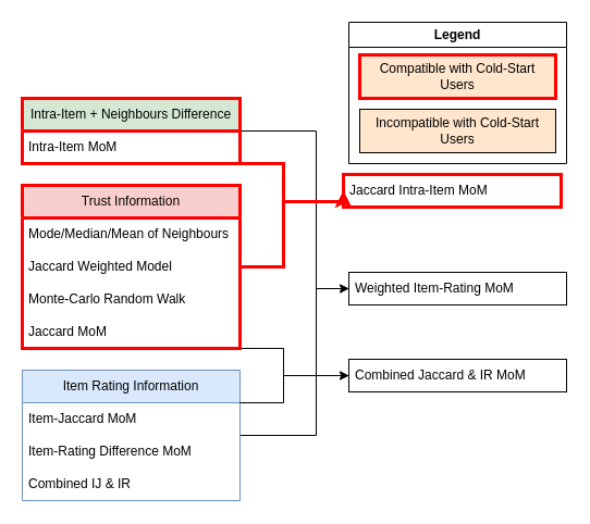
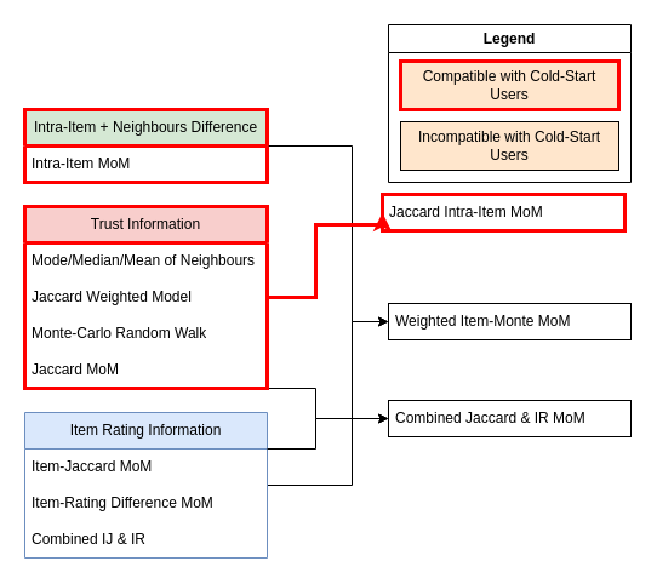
  <mxCell id="0" />
  <mxCell id="1" parent="0" />
  <mxCell id="2" style="edgeStyle=orthogonalEdgeStyle;rounded=0;orthogonalLoop=1;jettySize=auto;html=1;entryX=0;entryY=0.5;entryDx=0;entryDy=0;" edge="1" parent="1" source="4" target="17"><mxGeometry relative="1" as="geometry"><Array as="points"><mxPoint x="290" y="120" /><mxPoint x="290" y="265" /></Array></mxGeometry></mxCell>
- <mxCell id="3" style="edgeStyle=orthogonalEdgeStyle;rounded=0;orthogonalLoop=1;jettySize=auto;html=1;entryX=0;entryY=0.5;entryDx=0;entryDy=0;strokeWidth=3;strokeColor=#FF0000;" edge="1" parent="1" source="4" target="18"><mxGeometry relative="1" as="geometry"><Array as="points"><mxPoint x="260" y="150" /><mxPoint x="260" y="185" /></Array></mxGeometry></mxCell>
  <mxCell id="4" value="Intra-Item + Neighbours Difference" style="swimlane;fontStyle=0;childLayout=stackLayout;horizontal=1;startSize=30;horizontalStack=0;resizeParent=1;resizeParentMax=0;resizeLast=0;collapsible=1;marginBottom=0;whiteSpace=wrap;html=1;fillColor=#d5e8d4;strokeColor=#FF0000;strokeWidth=3;" vertex="1" parent="1"><mxGeometry x="20" y="90" width="200" height="60" as="geometry" /></mxCell>
  <mxCell id="5" value="Intra-Item MoM" style="text;strokeColor=none;fillColor=none;align=left;verticalAlign=middle;spacingLeft=4;spacingRight=4;overflow=hidden;points=[[0,0.5],[1,0.5]];portConstraint=eastwest;rotatable=0;whiteSpace=wrap;html=1;" vertex="1" parent="4"><mxGeometry y="30" width="200" height="30" as="geometry" /></mxCell>
  <mxCell id="6" style="edgeStyle=orthogonalEdgeStyle;rounded=0;orthogonalLoop=1;jettySize=auto;html=1;entryX=0;entryY=0.5;entryDx=0;entryDy=0;" edge="1" parent="1" source="7" target="20"><mxGeometry relative="1" as="geometry"><Array as="points"><mxPoint x="260" y="320" /><mxPoint x="260" y="345" /></Array></mxGeometry></mxCell>
  <mxCell id="7" value="Trust Information" style="swimlane;fontStyle=0;childLayout=stackLayout;horizontal=1;startSize=30;horizontalStack=0;resizeParent=1;resizeParentMax=0;resizeLast=0;collapsible=1;marginBottom=0;whiteSpace=wrap;html=1;fillColor=#f8cecc;strokeColor=#FF0000;strokeWidth=3;" vertex="1" parent="1"><mxGeometry x="20" y="170" width="200" height="150" as="geometry" /></mxCell>
  <mxCell id="8" value="Mode/Median/Mean of Neighbours" style="text;strokeColor=none;fillColor=none;align=left;verticalAlign=middle;spacingLeft=4;spacingRight=4;overflow=hidden;points=[[0,0.5],[1,0.5]];portConstraint=eastwest;rotatable=0;whiteSpace=wrap;html=1;" vertex="1" parent="7"><mxGeometry y="30" width="200" height="30" as="geometry" /></mxCell>
  <mxCell id="9" value="Jaccard Weighted Model" style="text;strokeColor=none;fillColor=none;align=left;verticalAlign=middle;spacingLeft=4;spacingRight=4;overflow=hidden;points=[[0,0.5],[1,0.5]];portConstraint=eastwest;rotatable=0;whiteSpace=wrap;html=1;" vertex="1" parent="7"><mxGeometry y="60" width="200" height="30" as="geometry" /></mxCell>
  <mxCell id="10" value="Monte-Carlo Random Walk" style="text;strokeColor=none;fillColor=none;align=left;verticalAlign=middle;spacingLeft=4;spacingRight=4;overflow=hidden;points=[[0,0.5],[1,0.5]];portConstraint=eastwest;rotatable=0;whiteSpace=wrap;html=1;" vertex="1" parent="7"><mxGeometry y="90" width="200" height="30" as="geometry" /></mxCell>
  <mxCell id="11" value="Jaccard MoM" style="text;strokeColor=none;fillColor=none;align=left;verticalAlign=middle;spacingLeft=4;spacingRight=4;overflow=hidden;points=[[0,0.5],[1,0.5]];portConstraint=eastwest;rotatable=0;whiteSpace=wrap;html=1;" vertex="1" parent="7"><mxGeometry y="120" width="200" height="30" as="geometry" /></mxCell>
  <mxCell id="12" style="edgeStyle=orthogonalEdgeStyle;rounded=0;orthogonalLoop=1;jettySize=auto;html=1;entryX=0;entryY=0.5;entryDx=0;entryDy=0;" edge="1" parent="1" source="13" target="17"><mxGeometry relative="1" as="geometry"><Array as="points"><mxPoint x="290" y="400" /><mxPoint x="290" y="265" /></Array></mxGeometry></mxCell>
  <mxCell id="13" value="Item Rating Information" style="swimlane;fontStyle=0;childLayout=stackLayout;horizontal=1;startSize=30;horizontalStack=0;resizeParent=1;resizeParentMax=0;resizeLast=0;collapsible=1;marginBottom=0;whiteSpace=wrap;html=1;fillColor=#dae8fc;strokeColor=#6c8ebf;" vertex="1" parent="1"><mxGeometry x="20" y="340" width="200" height="120" as="geometry" /></mxCell>
  <mxCell id="14" value="Item-Jaccard MoM" style="text;strokeColor=none;fillColor=none;align=left;verticalAlign=middle;spacingLeft=4;spacingRight=4;overflow=hidden;points=[[0,0.5],[1,0.5]];portConstraint=eastwest;rotatable=0;whiteSpace=wrap;html=1;" vertex="1" parent="13"><mxGeometry y="30" width="200" height="30" as="geometry" /></mxCell>
  <mxCell id="15" value="Item-Rating Difference MoM" style="text;strokeColor=none;fillColor=none;align=left;verticalAlign=middle;spacingLeft=4;spacingRight=4;overflow=hidden;points=[[0,0.5],[1,0.5]];portConstraint=eastwest;rotatable=0;whiteSpace=wrap;html=1;" vertex="1" parent="13"><mxGeometry y="60" width="200" height="30" as="geometry" /></mxCell>
  <mxCell id="16" value="Combined IJ &amp;amp; IR" style="text;strokeColor=none;fillColor=none;align=left;verticalAlign=middle;spacingLeft=4;spacingRight=4;overflow=hidden;points=[[0,0.5],[1,0.5]];portConstraint=eastwest;rotatable=0;whiteSpace=wrap;html=1;" vertex="1" parent="13"><mxGeometry y="90" width="200" height="30" as="geometry" /></mxCell>
- <mxCell id="17" value="Weighted Item-Rating MoM" style="text;strokeColor=default;fillColor=none;align=left;verticalAlign=middle;spacingLeft=4;spacingRight=4;overflow=hidden;points=[[0,0.5],[1,0.5]];portConstraint=eastwest;rotatable=0;whiteSpace=wrap;html=1;strokeWidth=1;" vertex="1" parent="1"><mxGeometry x="320" y="250" width="200" height="30" as="geometry" /></mxCell>
+ <mxCell id="17" value="Weighted Item-Monte MoM" style="text;strokeColor=default;fillColor=none;align=left;verticalAlign=middle;spacingLeft=4;spacingRight=4;overflow=hidden;points=[[0,0.5],[1,0.5]];portConstraint=eastwest;rotatable=0;whiteSpace=wrap;html=1;strokeWidth=1;" vertex="1" parent="1"><mxGeometry x="320" y="250" width="200" height="30" as="geometry" /></mxCell>
  <mxCell id="18" value="Jaccard Intra-Item MoM" style="text;strokeColor=#FF0000;fillColor=none;align=left;verticalAlign=middle;spacingLeft=4;spacingRight=4;overflow=hidden;points=[[0,0.5],[1,0.5]];portConstraint=eastwest;rotatable=0;whiteSpace=wrap;html=1;strokeWidth=3;" vertex="1" parent="1"><mxGeometry x="315" y="160" width="200" height="30" as="geometry" /></mxCell>
  <mxCell id="19" style="edgeStyle=orthogonalEdgeStyle;rounded=0;orthogonalLoop=1;jettySize=auto;html=1;entryX=0;entryY=0.5;entryDx=0;entryDy=0;strokeWidth=3;strokeColor=#FF0000;" edge="1" parent="1" source="9" target="18"><mxGeometry relative="1" as="geometry"><Array as="points"><mxPoint x="260" y="245" /><mxPoint x="260" y="185" /></Array></mxGeometry></mxCell>
  <mxCell id="20" value="Combined Jaccard &amp;amp; IR MoM" style="text;strokeColor=default;fillColor=none;align=left;verticalAlign=middle;spacingLeft=4;spacingRight=4;overflow=hidden;points=[[0,0.5],[1,0.5]];portConstraint=eastwest;rotatable=0;whiteSpace=wrap;html=1;" vertex="1" parent="1"><mxGeometry x="320" y="330" width="200" height="30" as="geometry" /></mxCell>
  <mxCell id="21" style="edgeStyle=orthogonalEdgeStyle;rounded=0;orthogonalLoop=1;jettySize=auto;html=1;entryX=0;entryY=0.5;entryDx=0;entryDy=0;" edge="1" parent="1" source="14" target="20"><mxGeometry relative="1" as="geometry"><Array as="points"><mxPoint x="260" y="370" /><mxPoint x="260" y="345" /></Array></mxGeometry></mxCell>
  <mxCell id="22" value="Legend" style="swimlane;whiteSpace=wrap;html=1;" vertex="1" parent="1"><mxGeometry x="320" y="20" width="200" height="130" as="geometry" /></mxCell>
  <mxCell id="23" value="Compatible with Cold-Start Users" style="rounded=0;whiteSpace=wrap;html=1;strokeWidth=3;strokeColor=#FF0000;spacing=3;fillColor=#ffe6cc;" vertex="1" parent="22"><mxGeometry x="10" y="30" width="180" height="40" as="geometry" /></mxCell>
  <mxCell id="24" value="Incompatible with Cold-Start Users" style="rounded=0;whiteSpace=wrap;html=1;strokeWidth=1;strokeColor=#000000;fillColor=#ffe6cc;" vertex="1" parent="22"><mxGeometry x="10" y="80" width="180" height="40" as="geometry" /></mxCell>
